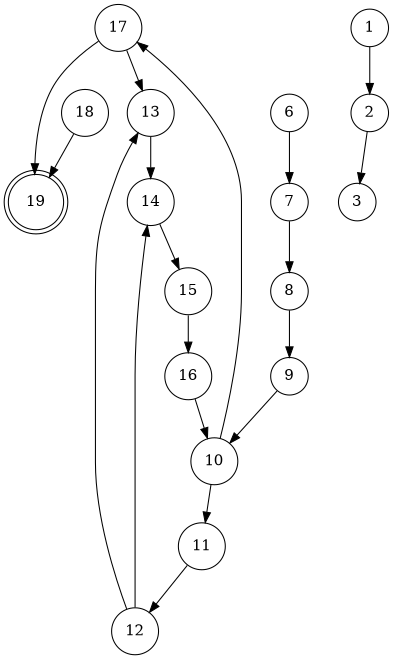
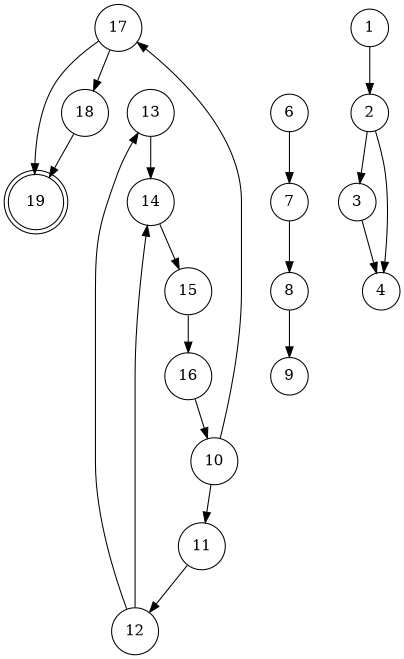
  digraph {
    node [shape=circle]
    19 [shape=doublecircle]
    1
    2
    3
+   4
    6
    7
    8
    9
    10
    11
    17
    12
    18
    13
    14
    15
    16
    1 -> 2
    2 -> 3
+   2 -> 4
+   3 -> 4
    6 -> 7
    7 -> 8
    8 -> 9
-   9 -> 10
    10 -> 11
    10 -> 17
    11 -> 12
    17 -> 19
-   17 -> 13
+   17 -> 18
    12 -> 13
    12 -> 14
    18 -> 19
    13 -> 14
    14 -> 15
    15 -> 16
    16 -> 10
  }
